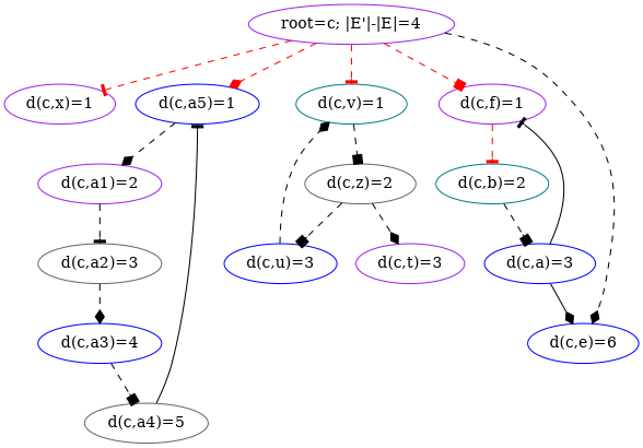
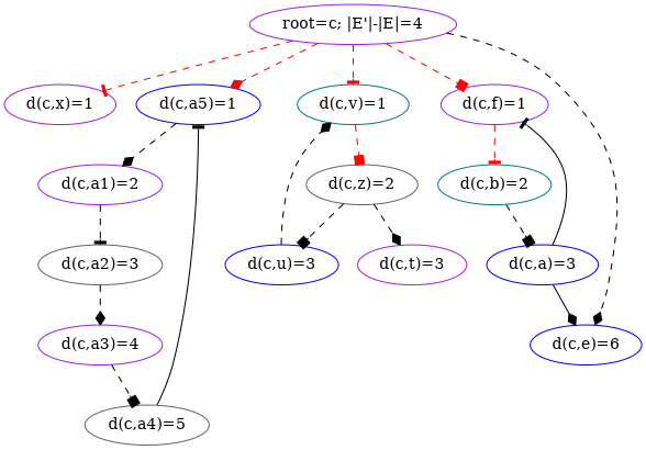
  digraph {
    node [color=purple]
    edge [arrowhead=diamond style=dashed]
    n1 [label="d(c,x)=1"]
    n2 [color=blue label="d(c,a5)=1"]
    n3 [label="d(c,a1)=2"]
    n4 [color=gray40 label="d(c,a2)=3"]
-   n5 [color=blue label="d(c,a3)=4"]
+   n5 [label="d(c,a3)=4"]
    n6 [color=gray40 label="d(c,a4)=5"]
    n7 [color=teal label="d(c,v)=1"]
    n8 [color=gray40 label="d(c,z)=2"]
    n9 [color=blue label="d(c,u)=3"]
    n10 [label="d(c,t)=3"]
    n11 [label="d(c,f)=1"]
    n12 [color=teal label="d(c,b)=2"]
    n13 [color=blue label="d(c,a)=3"]
    n14 [color=blue label="d(c,e)=6"]
    n15 [label="root=c; |E'|-|E|=4"]
    n2 -> n3
    n3 -> n4 [arrowhead=tee]
    n4 -> n5
    n5 -> n6 [arrowhead=box]
    n6 -> n2 [arrowhead=tee style=""]
-   n7 -> n8 [arrowhead=box]
+   n7 -> n8 [arrowhead=box color=red]
    n8 -> n9 [arrowhead=box]
    n8 -> n10
    n9 -> n7
    n11 -> n12 [arrowhead=tee color=red]
    n12 -> n13 [arrowhead=box]
    n13 -> n11 [arrowhead=tee style=""]
    n13 -> n14 [style=""]
    n15 -> n1 [arrowhead=tee color=red]
    n15 -> n2 [color=red]
    n15 -> n7 [arrowhead=tee color=red]
    n15 -> n11 [arrowhead=box color=red]
    n15 -> n14
  }
